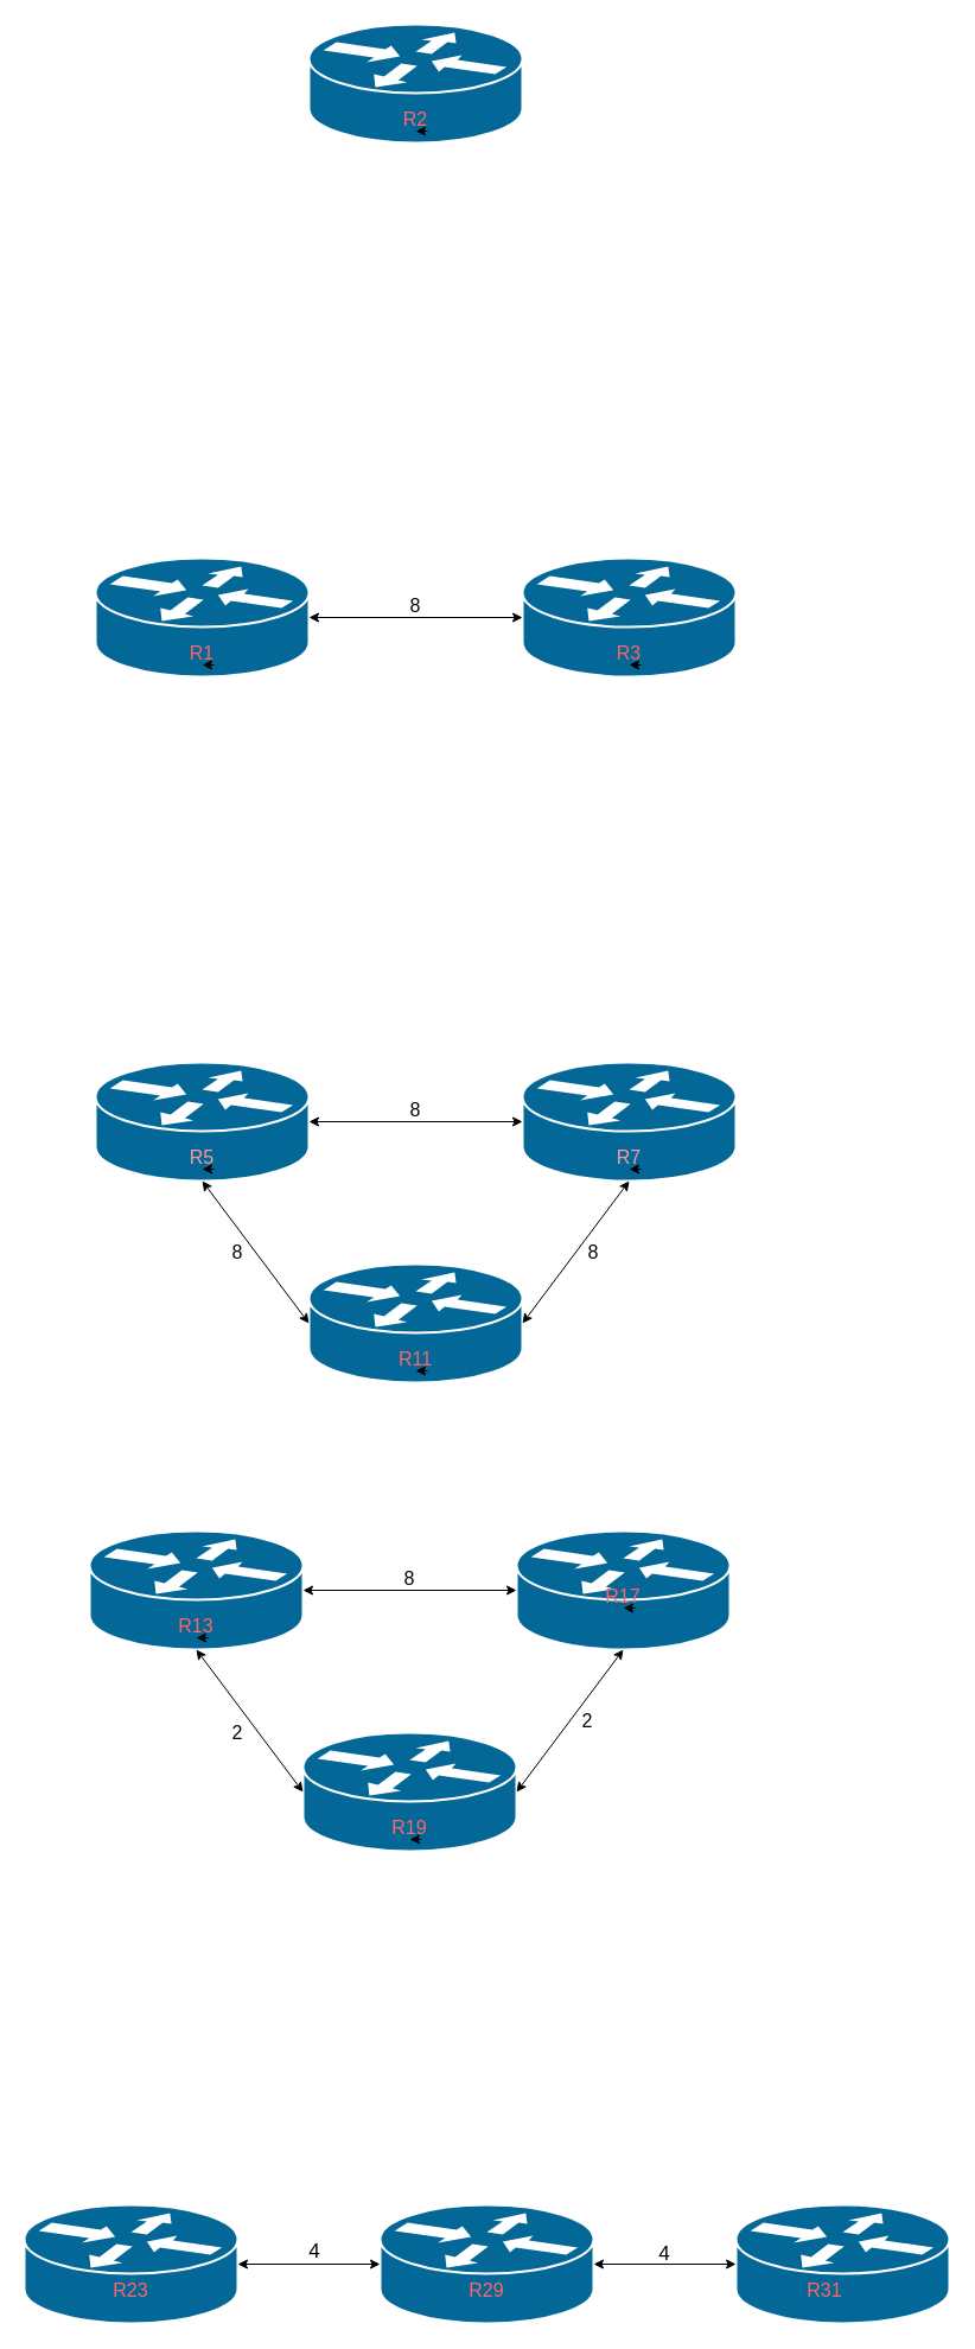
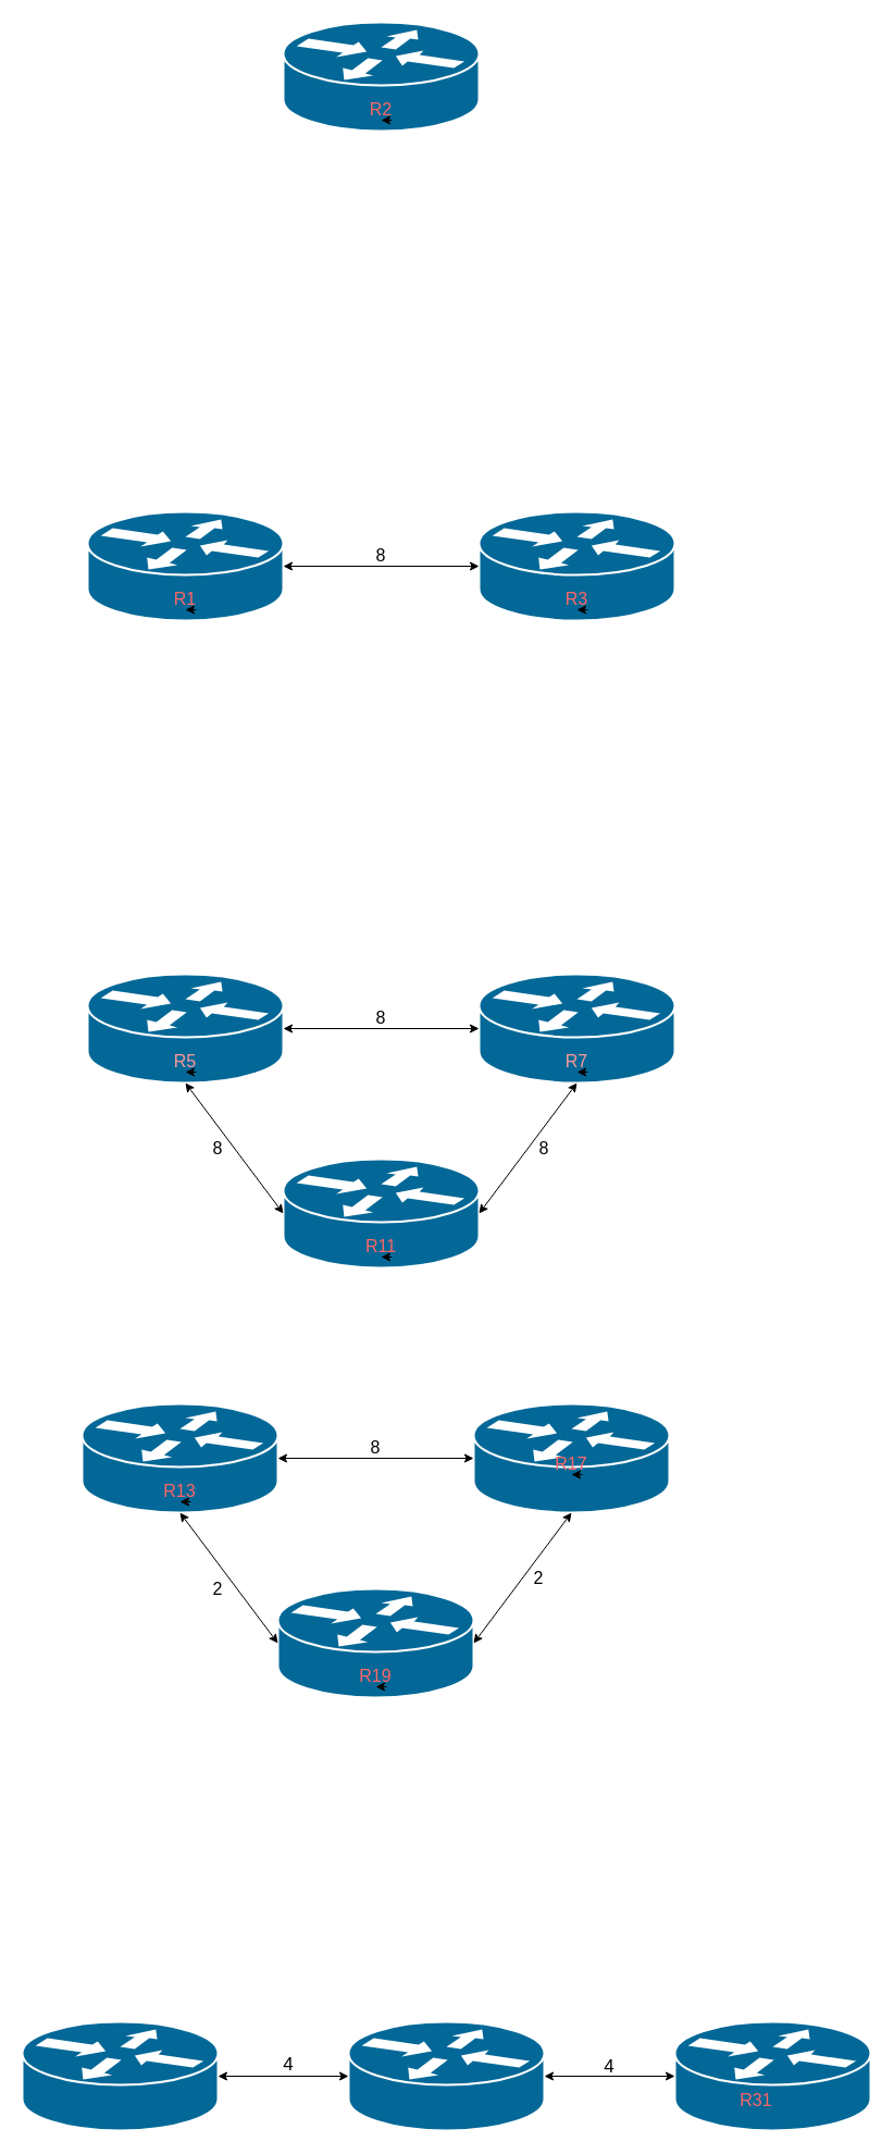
  <mxCell id="0" />
  <mxCell id="1" parent="0" />
  <mxCell id="2" value="" style="shape=mxgraph.cisco.routers.router;html=1;dashed=0;fillColor=#036897;strokeColor=#ffffff;strokeWidth=2;verticalLabelPosition=bottom;verticalAlign=top;align=center;outlineConnect=0;" vertex="1" parent="1"><mxGeometry x="260" y="20" width="180" height="100" as="geometry" /></mxCell>
  <mxCell id="3" value="&lt;font style=&quot;font-size: 16px&quot; color=&quot;#FF6666&quot;&gt;R2&lt;/font&gt;" style="text;html=1;strokeColor=none;fillColor=none;align=center;verticalAlign=middle;whiteSpace=wrap;rounded=0;" vertex="1" parent="1"><mxGeometry x="330" y="90" width="40" height="20" as="geometry" /></mxCell>
  <mxCell id="4" style="edgeStyle=orthogonalEdgeStyle;rounded=0;orthogonalLoop=1;jettySize=auto;html=1;exitX=0.75;exitY=1;exitDx=0;exitDy=0;entryX=0.5;entryY=1;entryDx=0;entryDy=0;" edge="1" parent="1" source="3" target="3"><mxGeometry relative="1" as="geometry" /></mxCell>
  <mxCell id="5" value="" style="group" vertex="1" connectable="0" parent="1"><mxGeometry x="75" y="1290" width="540" height="270" as="geometry" /></mxCell>
  <mxCell id="6" value="" style="shape=mxgraph.cisco.routers.router;html=1;dashed=0;fillColor=#036897;strokeColor=#ffffff;strokeWidth=2;verticalLabelPosition=bottom;verticalAlign=top;align=center;outlineConnect=0;" vertex="1" parent="5"><mxGeometry width="180" height="100" as="geometry" /></mxCell>
  <mxCell id="7" value="&lt;font style=&quot;font-size: 16px&quot; color=&quot;#FF6666&quot;&gt;R13&lt;/font&gt;" style="text;html=1;strokeColor=none;fillColor=none;align=center;verticalAlign=middle;whiteSpace=wrap;rounded=0;" vertex="1" parent="5"><mxGeometry x="70" y="70" width="40" height="20" as="geometry" /></mxCell>
  <mxCell id="8" style="edgeStyle=orthogonalEdgeStyle;rounded=0;orthogonalLoop=1;jettySize=auto;html=1;exitX=0.75;exitY=1;exitDx=0;exitDy=0;entryX=0.5;entryY=1;entryDx=0;entryDy=0;" edge="1" source="7" target="7" parent="5"><mxGeometry relative="1" as="geometry" /></mxCell>
  <mxCell id="9" value="" style="shape=mxgraph.cisco.routers.router;html=1;dashed=0;fillColor=#036897;strokeColor=#ffffff;strokeWidth=2;verticalLabelPosition=bottom;verticalAlign=top;align=center;outlineConnect=0;" vertex="1" parent="5"><mxGeometry x="360" width="180" height="100" as="geometry" /></mxCell>
  <mxCell id="10" value="&lt;font style=&quot;font-size: 16px&quot; color=&quot;#FF6666&quot;&gt;R17&lt;/font&gt;" style="text;html=1;strokeColor=none;fillColor=none;align=center;verticalAlign=middle;whiteSpace=wrap;rounded=0;" vertex="1" parent="5"><mxGeometry x="430" y="45" width="40" height="20" as="geometry" /></mxCell>
  <mxCell id="11" style="edgeStyle=orthogonalEdgeStyle;rounded=0;orthogonalLoop=1;jettySize=auto;html=1;exitX=0.75;exitY=1;exitDx=0;exitDy=0;entryX=0.5;entryY=1;entryDx=0;entryDy=0;" edge="1" source="10" target="10" parent="5"><mxGeometry relative="1" as="geometry" /></mxCell>
  <mxCell id="12" value="" style="endArrow=classic;startArrow=classic;html=1;entryX=0;entryY=0.5;entryDx=0;entryDy=0;entryPerimeter=0;" edge="1" source="6" target="9" parent="5"><mxGeometry width="50" height="50" relative="1" as="geometry"><mxPoint y="170" as="sourcePoint" /><mxPoint x="50" y="120" as="targetPoint" /></mxGeometry></mxCell>
  <mxCell id="13" value="" style="shape=mxgraph.cisco.routers.router;html=1;dashed=0;fillColor=#036897;strokeColor=#ffffff;strokeWidth=2;verticalLabelPosition=bottom;verticalAlign=top;align=center;outlineConnect=0;" vertex="1" parent="5"><mxGeometry x="180" y="170" width="180" height="100" as="geometry" /></mxCell>
  <mxCell id="14" value="&lt;font style=&quot;font-size: 16px&quot; color=&quot;#FF6666&quot;&gt;R19&lt;/font&gt;" style="text;html=1;strokeColor=none;fillColor=none;align=center;verticalAlign=middle;whiteSpace=wrap;rounded=0;" vertex="1" parent="5"><mxGeometry x="250" y="240" width="40" height="20" as="geometry" /></mxCell>
  <mxCell id="15" style="edgeStyle=orthogonalEdgeStyle;rounded=0;orthogonalLoop=1;jettySize=auto;html=1;exitX=0.75;exitY=1;exitDx=0;exitDy=0;entryX=0.5;entryY=1;entryDx=0;entryDy=0;" edge="1" source="14" target="14" parent="5"><mxGeometry relative="1" as="geometry" /></mxCell>
  <mxCell id="16" value="" style="endArrow=classic;startArrow=classic;html=1;exitX=0.5;exitY=1;exitDx=0;exitDy=0;exitPerimeter=0;entryX=0;entryY=0.5;entryDx=0;entryDy=0;entryPerimeter=0;" edge="1" source="6" target="13" parent="5"><mxGeometry width="50" height="50" relative="1" as="geometry"><mxPoint y="340" as="sourcePoint" /><mxPoint x="50" y="290" as="targetPoint" /></mxGeometry></mxCell>
  <mxCell id="17" value="" style="endArrow=classic;startArrow=classic;html=1;entryX=0.5;entryY=1;entryDx=0;entryDy=0;entryPerimeter=0;exitX=1;exitY=0.5;exitDx=0;exitDy=0;exitPerimeter=0;" edge="1" source="13" target="9" parent="5"><mxGeometry width="50" height="50" relative="1" as="geometry"><mxPoint y="340" as="sourcePoint" /><mxPoint x="50" y="290" as="targetPoint" /></mxGeometry></mxCell>
  <mxCell id="18" value="&lt;font style=&quot;font-size: 16px&quot;&gt;8&lt;/font&gt;" style="text;html=1;strokeColor=none;fillColor=none;align=center;verticalAlign=middle;whiteSpace=wrap;rounded=0;" vertex="1" parent="5"><mxGeometry x="250" y="30" width="40" height="20" as="geometry" /></mxCell>
  <mxCell id="19" value="&lt;font style=&quot;font-size: 16px&quot;&gt;2&lt;/font&gt;" style="text;html=1;strokeColor=none;fillColor=none;align=center;verticalAlign=middle;whiteSpace=wrap;rounded=0;" vertex="1" parent="5"><mxGeometry x="105" y="160" width="40" height="20" as="geometry" /></mxCell>
  <mxCell id="20" value="&lt;font style=&quot;font-size: 16px&quot;&gt;2&lt;/font&gt;" style="text;html=1;strokeColor=none;fillColor=none;align=center;verticalAlign=middle;whiteSpace=wrap;rounded=0;" vertex="1" parent="5"><mxGeometry x="400" y="150" width="40" height="20" as="geometry" /></mxCell>
  <mxCell id="21" value="" style="group" vertex="1" connectable="0" parent="1"><mxGeometry x="80" y="895" width="540" height="270" as="geometry" /></mxCell>
  <mxCell id="22" value="" style="shape=mxgraph.cisco.routers.router;html=1;dashed=0;fillColor=#036897;strokeColor=#ffffff;strokeWidth=2;verticalLabelPosition=bottom;verticalAlign=top;align=center;outlineConnect=0;" vertex="1" parent="21"><mxGeometry width="180" height="100" as="geometry" /></mxCell>
  <mxCell id="23" value="&lt;font style=&quot;font-size: 16px&quot; color=&quot;#FF9999&quot;&gt;R5&lt;/font&gt;" style="text;html=1;strokeColor=none;fillColor=none;align=center;verticalAlign=middle;whiteSpace=wrap;rounded=0;" vertex="1" parent="21"><mxGeometry x="70" y="70" width="40" height="20" as="geometry" /></mxCell>
  <mxCell id="24" style="edgeStyle=orthogonalEdgeStyle;rounded=0;orthogonalLoop=1;jettySize=auto;html=1;exitX=0.75;exitY=1;exitDx=0;exitDy=0;entryX=0.5;entryY=1;entryDx=0;entryDy=0;" edge="1" source="23" target="23" parent="21"><mxGeometry relative="1" as="geometry" /></mxCell>
  <mxCell id="25" value="" style="shape=mxgraph.cisco.routers.router;html=1;dashed=0;fillColor=#036897;strokeColor=#ffffff;strokeWidth=2;verticalLabelPosition=bottom;verticalAlign=top;align=center;outlineConnect=0;" vertex="1" parent="21"><mxGeometry x="360" width="180" height="100" as="geometry" /></mxCell>
  <mxCell id="26" value="&lt;font style=&quot;font-size: 16px&quot; color=&quot;#FF9999&quot;&gt;R7&lt;/font&gt;" style="text;html=1;strokeColor=none;fillColor=none;align=center;verticalAlign=middle;whiteSpace=wrap;rounded=0;" vertex="1" parent="21"><mxGeometry x="430" y="70" width="40" height="20" as="geometry" /></mxCell>
  <mxCell id="27" style="edgeStyle=orthogonalEdgeStyle;rounded=0;orthogonalLoop=1;jettySize=auto;html=1;exitX=0.75;exitY=1;exitDx=0;exitDy=0;entryX=0.5;entryY=1;entryDx=0;entryDy=0;" edge="1" source="26" target="26" parent="21"><mxGeometry relative="1" as="geometry" /></mxCell>
  <mxCell id="28" value="" style="endArrow=classic;startArrow=classic;html=1;entryX=0;entryY=0.5;entryDx=0;entryDy=0;entryPerimeter=0;" edge="1" source="22" target="25" parent="21"><mxGeometry width="50" height="50" relative="1" as="geometry"><mxPoint y="170" as="sourcePoint" /><mxPoint x="50" y="120" as="targetPoint" /></mxGeometry></mxCell>
  <mxCell id="29" value="" style="shape=mxgraph.cisco.routers.router;html=1;dashed=0;fillColor=#036897;strokeColor=#ffffff;strokeWidth=2;verticalLabelPosition=bottom;verticalAlign=top;align=center;outlineConnect=0;" vertex="1" parent="21"><mxGeometry x="180" y="170" width="180" height="100" as="geometry" /></mxCell>
  <mxCell id="30" value="&lt;font style=&quot;font-size: 16px&quot; color=&quot;#FF6666&quot;&gt;R11&lt;/font&gt;" style="text;html=1;strokeColor=none;fillColor=none;align=center;verticalAlign=middle;whiteSpace=wrap;rounded=0;" vertex="1" parent="21"><mxGeometry x="250" y="240" width="40" height="20" as="geometry" /></mxCell>
  <mxCell id="31" style="edgeStyle=orthogonalEdgeStyle;rounded=0;orthogonalLoop=1;jettySize=auto;html=1;exitX=0.75;exitY=1;exitDx=0;exitDy=0;entryX=0.5;entryY=1;entryDx=0;entryDy=0;" edge="1" source="30" target="30" parent="21"><mxGeometry relative="1" as="geometry" /></mxCell>
  <mxCell id="32" value="" style="endArrow=classic;startArrow=classic;html=1;exitX=0.5;exitY=1;exitDx=0;exitDy=0;exitPerimeter=0;entryX=0;entryY=0.5;entryDx=0;entryDy=0;entryPerimeter=0;" edge="1" parent="21" source="22" target="29"><mxGeometry width="50" height="50" relative="1" as="geometry"><mxPoint y="340" as="sourcePoint" /><mxPoint x="50" y="290" as="targetPoint" /></mxGeometry></mxCell>
  <mxCell id="33" value="" style="endArrow=classic;startArrow=classic;html=1;entryX=0.5;entryY=1;entryDx=0;entryDy=0;entryPerimeter=0;exitX=1;exitY=0.5;exitDx=0;exitDy=0;exitPerimeter=0;" edge="1" parent="21" source="29" target="25"><mxGeometry width="50" height="50" relative="1" as="geometry"><mxPoint y="340" as="sourcePoint" /><mxPoint x="50" y="290" as="targetPoint" /></mxGeometry></mxCell>
  <mxCell id="34" value="&lt;font style=&quot;font-size: 16px&quot;&gt;8&lt;/font&gt;" style="text;html=1;strokeColor=none;fillColor=none;align=center;verticalAlign=middle;whiteSpace=wrap;rounded=0;" vertex="1" parent="21"><mxGeometry x="250" y="30" width="40" height="20" as="geometry" /></mxCell>
  <mxCell id="35" value="&lt;font style=&quot;font-size: 16px&quot;&gt;8&lt;/font&gt;" style="text;html=1;strokeColor=none;fillColor=none;align=center;verticalAlign=middle;whiteSpace=wrap;rounded=0;" vertex="1" parent="21"><mxGeometry x="100" y="150" width="40" height="20" as="geometry" /></mxCell>
  <mxCell id="36" value="&lt;font style=&quot;font-size: 16px&quot;&gt;8&lt;/font&gt;" style="text;html=1;strokeColor=none;fillColor=none;align=center;verticalAlign=middle;whiteSpace=wrap;rounded=0;" vertex="1" parent="21"><mxGeometry x="400" y="150" width="40" height="20" as="geometry" /></mxCell>
  <mxCell id="37" value="" style="group" vertex="1" connectable="0" parent="1"><mxGeometry x="80" y="470" width="540" height="100" as="geometry" /></mxCell>
  <mxCell id="38" value="" style="shape=mxgraph.cisco.routers.router;html=1;dashed=0;fillColor=#036897;strokeColor=#ffffff;strokeWidth=2;verticalLabelPosition=bottom;verticalAlign=top;align=center;outlineConnect=0;" vertex="1" parent="37"><mxGeometry width="180" height="100" as="geometry" /></mxCell>
  <mxCell id="39" value="&lt;font style=&quot;font-size: 16px&quot; color=&quot;#FF6666&quot;&gt;R1&lt;/font&gt;" style="text;html=1;strokeColor=none;fillColor=none;align=center;verticalAlign=middle;whiteSpace=wrap;rounded=0;" vertex="1" parent="37"><mxGeometry x="70" y="70" width="40" height="20" as="geometry" /></mxCell>
  <mxCell id="40" style="edgeStyle=orthogonalEdgeStyle;rounded=0;orthogonalLoop=1;jettySize=auto;html=1;exitX=0.75;exitY=1;exitDx=0;exitDy=0;entryX=0.5;entryY=1;entryDx=0;entryDy=0;" edge="1" source="39" target="39" parent="37"><mxGeometry relative="1" as="geometry" /></mxCell>
  <mxCell id="41" value="" style="shape=mxgraph.cisco.routers.router;html=1;dashed=0;fillColor=#036897;strokeColor=#ffffff;strokeWidth=2;verticalLabelPosition=bottom;verticalAlign=top;align=center;outlineConnect=0;" vertex="1" parent="37"><mxGeometry x="360" width="180" height="100" as="geometry" /></mxCell>
  <mxCell id="42" value="&lt;font style=&quot;font-size: 16px&quot; color=&quot;#FF6666&quot;&gt;R3&lt;/font&gt;" style="text;html=1;strokeColor=none;fillColor=none;align=center;verticalAlign=middle;whiteSpace=wrap;rounded=0;" vertex="1" parent="37"><mxGeometry x="430" y="70" width="40" height="20" as="geometry" /></mxCell>
  <mxCell id="43" style="edgeStyle=orthogonalEdgeStyle;rounded=0;orthogonalLoop=1;jettySize=auto;html=1;exitX=0.75;exitY=1;exitDx=0;exitDy=0;entryX=0.5;entryY=1;entryDx=0;entryDy=0;" edge="1" source="42" target="42" parent="37"><mxGeometry relative="1" as="geometry" /></mxCell>
  <mxCell id="44" value="" style="endArrow=classic;startArrow=classic;html=1;entryX=0;entryY=0.5;entryDx=0;entryDy=0;entryPerimeter=0;" edge="1" parent="37" source="38" target="41"><mxGeometry width="50" height="50" relative="1" as="geometry"><mxPoint y="170" as="sourcePoint" /><mxPoint x="50" y="120" as="targetPoint" /></mxGeometry></mxCell>
  <mxCell id="45" value="&lt;font style=&quot;font-size: 16px&quot;&gt;8&lt;/font&gt;" style="text;html=1;strokeColor=none;fillColor=none;align=center;verticalAlign=middle;whiteSpace=wrap;rounded=0;" vertex="1" parent="37"><mxGeometry x="250" y="30" width="40" height="20" as="geometry" /></mxCell>
  <mxCell id="46" value="" style="group" vertex="1" connectable="0" parent="1"><mxGeometry x="20" y="1858" width="780" height="100" as="geometry" /></mxCell>
  <mxCell id="47" value="" style="shape=mxgraph.cisco.routers.router;html=1;dashed=0;fillColor=#036897;strokeColor=#ffffff;strokeWidth=2;verticalLabelPosition=bottom;verticalAlign=top;align=center;outlineConnect=0;" vertex="1" parent="46"><mxGeometry width="180" height="100" as="geometry" /></mxCell>
  <mxCell id="48" value="" style="shape=mxgraph.cisco.routers.router;html=1;dashed=0;fillColor=#036897;strokeColor=#ffffff;strokeWidth=2;verticalLabelPosition=bottom;verticalAlign=top;align=center;outlineConnect=0;" vertex="1" parent="46"><mxGeometry x="600" width="180" height="100" as="geometry" /></mxCell>
  <mxCell id="49" value="" style="shape=mxgraph.cisco.routers.router;html=1;dashed=0;fillColor=#036897;strokeColor=#ffffff;strokeWidth=2;verticalLabelPosition=bottom;verticalAlign=top;align=center;outlineConnect=0;" vertex="1" parent="46"><mxGeometry x="300" width="180" height="100" as="geometry" /></mxCell>
  <mxCell id="50" value="" style="endArrow=classic;startArrow=classic;html=1;entryX=0;entryY=0.5;entryDx=0;entryDy=0;entryPerimeter=0;" edge="1" parent="46" source="47" target="49"><mxGeometry width="50" height="50" relative="1" as="geometry"><mxPoint y="172" as="sourcePoint" /><mxPoint x="50" y="122" as="targetPoint" /></mxGeometry></mxCell>
  <mxCell id="51" value="" style="endArrow=classic;startArrow=classic;html=1;entryX=0;entryY=0.5;entryDx=0;entryDy=0;entryPerimeter=0;exitX=1;exitY=0.5;exitDx=0;exitDy=0;exitPerimeter=0;" edge="1" parent="46" source="49" target="48"><mxGeometry width="50" height="50" relative="1" as="geometry"><mxPoint y="172" as="sourcePoint" /><mxPoint x="50" y="122" as="targetPoint" /></mxGeometry></mxCell>
- <mxCell id="52" value="&lt;font style=&quot;font-size: 16px&quot; color=&quot;#FF6666&quot;&gt;R29&lt;/font&gt;" style="text;html=1;strokeColor=none;fillColor=none;align=center;verticalAlign=middle;whiteSpace=wrap;rounded=0;" vertex="1" parent="46"><mxGeometry x="370" y="62" width="40" height="20" as="geometry" /></mxCell>
  <mxCell id="53" value="&lt;font style=&quot;font-size: 16px&quot; color=&quot;#FF6666&quot;&gt;R31&lt;/font&gt;" style="text;html=1;strokeColor=none;fillColor=none;align=center;verticalAlign=middle;whiteSpace=wrap;rounded=0;" vertex="1" parent="46"><mxGeometry x="655" y="62" width="40" height="20" as="geometry" /></mxCell>
- <mxCell id="54" value="&lt;font style=&quot;font-size: 16px&quot; color=&quot;#FF6666&quot;&gt;R23&lt;/font&gt;" style="text;html=1;strokeColor=none;fillColor=none;align=center;verticalAlign=middle;whiteSpace=wrap;rounded=0;" vertex="1" parent="46"><mxGeometry x="70" y="62" width="40" height="20" as="geometry" /></mxCell>
  <mxCell id="55" value="&lt;font style=&quot;font-size: 17px&quot;&gt;4&lt;/font&gt;" style="text;html=1;strokeColor=none;fillColor=none;align=center;verticalAlign=middle;whiteSpace=wrap;rounded=0;" vertex="1" parent="46"><mxGeometry x="225" y="30" width="40" height="20" as="geometry" /></mxCell>
  <mxCell id="56" value="&lt;font style=&quot;font-size: 17px&quot;&gt;4&lt;/font&gt;" style="text;html=1;strokeColor=none;fillColor=none;align=center;verticalAlign=middle;whiteSpace=wrap;rounded=0;" vertex="1" parent="46"><mxGeometry x="520" y="32" width="40" height="20" as="geometry" /></mxCell>
